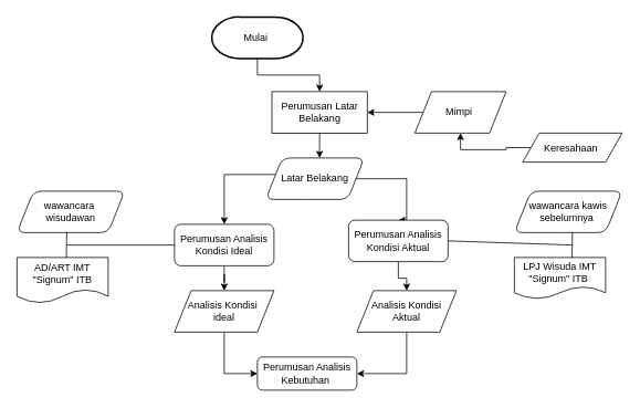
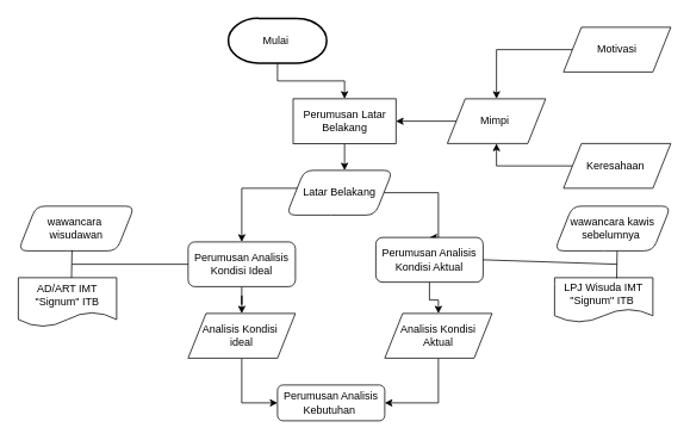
  <mxCell id="0" />
  <mxCell id="1" parent="0" />
  <mxCell id="2" style="edgeStyle=orthogonalEdgeStyle;rounded=0;orthogonalLoop=1;jettySize=auto;html=1;entryX=0.5;entryY=0;entryDx=0;entryDy=0;" edge="1" parent="1" source="3" target="5"><mxGeometry relative="1" as="geometry" /></mxCell>
  <mxCell id="3" value="Mulai&amp;nbsp;" style="strokeWidth=2;html=1;shape=mxgraph.flowchart.terminator;whiteSpace=wrap;" vertex="1" parent="1"><mxGeometry x="255" y="20" width="110" height="50" as="geometry" /></mxCell>
  <mxCell id="4" style="edgeStyle=orthogonalEdgeStyle;rounded=0;orthogonalLoop=1;jettySize=auto;html=1;" edge="1" parent="1" source="5"><mxGeometry relative="1" as="geometry"><mxPoint x="385" y="190" as="targetPoint" /></mxGeometry></mxCell>
  <mxCell id="5" value="Perumusan Latar Belakang" style="rounded=0;whiteSpace=wrap;html=1;" vertex="1" parent="1"><mxGeometry x="327.5" y="110" width="115" height="50" as="geometry" /></mxCell>
  <mxCell id="6" style="edgeStyle=orthogonalEdgeStyle;rounded=0;orthogonalLoop=1;jettySize=auto;html=1;exitX=0;exitY=0.5;exitDx=0;exitDy=0;entryX=1;entryY=0.5;entryDx=0;entryDy=0;" edge="1" parent="1" source="7" target="5"><mxGeometry relative="1" as="geometry" /></mxCell>
  <mxCell id="7" value="Mimpi&amp;nbsp;" style="shape=parallelogram;perimeter=parallelogramPerimeter;whiteSpace=wrap;html=1;fixedSize=1;" vertex="1" parent="1"><mxGeometry x="500" y="110" width="110" height="50" as="geometry" /></mxCell>
+ <mxCell id="8" style="edgeStyle=orthogonalEdgeStyle;rounded=0;orthogonalLoop=1;jettySize=auto;html=1;exitX=0;exitY=0.5;exitDx=0;exitDy=0;entryX=0.5;entryY=0;entryDx=0;entryDy=0;" edge="1" parent="1" source="9" target="7"><mxGeometry relative="1" as="geometry" /></mxCell>
+ <mxCell id="9" value="Motivasi" style="shape=parallelogram;perimeter=parallelogramPerimeter;whiteSpace=wrap;html=1;fixedSize=1;" vertex="1" parent="1"><mxGeometry x="630" y="30" width="120" height="50" as="geometry" /></mxCell>
  <mxCell id="10" style="edgeStyle=orthogonalEdgeStyle;rounded=0;orthogonalLoop=1;jettySize=auto;html=1;exitX=0;exitY=0.5;exitDx=0;exitDy=0;entryX=0.5;entryY=1;entryDx=0;entryDy=0;" edge="1" parent="1" source="11" target="7"><mxGeometry relative="1" as="geometry" /></mxCell>
- <mxCell id="11" value="Keresahaan&amp;nbsp;" style="shape=parallelogram;perimeter=parallelogramPerimeter;whiteSpace=wrap;html=1;fixedSize=1;" vertex="1" parent="1"><mxGeometry x="630" y="160" width="120" height="35" as="geometry" /></mxCell>
+ <mxCell id="11" value="Keresahaan&amp;nbsp;" style="shape=parallelogram;perimeter=parallelogramPerimeter;whiteSpace=wrap;html=1;fixedSize=1;" vertex="1" parent="1"><mxGeometry x="630" y="160" width="120" height="50" as="geometry" /></mxCell>
  <mxCell id="12" style="edgeStyle=orthogonalEdgeStyle;rounded=0;orthogonalLoop=1;jettySize=auto;html=1;exitX=1;exitY=0.5;exitDx=0;exitDy=0;entryX=0.5;entryY=0;entryDx=0;entryDy=0;" edge="1" parent="1" source="14" target="16"><mxGeometry relative="1" as="geometry"><mxPoint x="490" y="260" as="targetPoint" /><Array as="points"><mxPoint x="490" y="215" /></Array></mxGeometry></mxCell>
  <mxCell id="13" style="edgeStyle=orthogonalEdgeStyle;rounded=0;orthogonalLoop=1;jettySize=auto;html=1;entryX=0.5;entryY=0;entryDx=0;entryDy=0;" edge="1" parent="1" source="14" target="18"><mxGeometry relative="1" as="geometry"><mxPoint x="270" y="250" as="targetPoint" /><Array as="points"><mxPoint x="270" y="210" /></Array></mxGeometry></mxCell>
  <mxCell id="14" value="Latar Belakang" style="shape=parallelogram;perimeter=parallelogramPerimeter;whiteSpace=wrap;html=1;fixedSize=1;rotation=0;rounded=1;" vertex="1" parent="1"><mxGeometry x="320" y="190" width="119" height="50" as="geometry" /></mxCell>
  <mxCell id="15" style="edgeStyle=orthogonalEdgeStyle;rounded=0;orthogonalLoop=1;jettySize=auto;html=1;exitX=0.5;exitY=1;exitDx=0;exitDy=0;" edge="1" parent="1" source="16" target="20"><mxGeometry relative="1" as="geometry" /></mxCell>
  <mxCell id="16" value="Perumusan Analisis Kondisi Aktual" style="rounded=1;whiteSpace=wrap;html=1;" vertex="1" parent="1"><mxGeometry x="420" y="265" width="120" height="50" as="geometry" /></mxCell>
  <mxCell id="17" style="edgeStyle=orthogonalEdgeStyle;rounded=0;orthogonalLoop=1;jettySize=auto;html=1;entryX=0.5;entryY=0;entryDx=0;entryDy=0;" edge="1" parent="1" source="18" target="22"><mxGeometry relative="1" as="geometry" /></mxCell>
  <mxCell id="18" value="Perumusan Analisis Kondisi Ideal" style="rounded=1;whiteSpace=wrap;html=1;" vertex="1" parent="1"><mxGeometry x="210" y="270" width="120" height="50" as="geometry" /></mxCell>
  <mxCell id="19" style="edgeStyle=orthogonalEdgeStyle;rounded=0;orthogonalLoop=1;jettySize=auto;html=1;exitX=0.5;exitY=1;exitDx=0;exitDy=0;entryX=1;entryY=0.5;entryDx=0;entryDy=0;" edge="1" parent="1" source="20" target="23"><mxGeometry relative="1" as="geometry" /></mxCell>
  <mxCell id="20" value="Analisis Kondisi Aktual" style="shape=parallelogram;perimeter=parallelogramPerimeter;whiteSpace=wrap;html=1;fixedSize=1;" vertex="1" parent="1"><mxGeometry x="430" y="350" width="120" height="50" as="geometry" /></mxCell>
  <mxCell id="21" style="edgeStyle=orthogonalEdgeStyle;rounded=0;orthogonalLoop=1;jettySize=auto;html=1;exitX=0.5;exitY=1;exitDx=0;exitDy=0;entryX=0;entryY=0.5;entryDx=0;entryDy=0;" edge="1" parent="1" source="22" target="23"><mxGeometry relative="1" as="geometry" /></mxCell>
  <mxCell id="22" value="Analisis Kondisi&amp;nbsp;&lt;br&gt;ideal" style="shape=parallelogram;perimeter=parallelogramPerimeter;whiteSpace=wrap;html=1;fixedSize=1;" vertex="1" parent="1"><mxGeometry x="210" y="350" width="120" height="50" as="geometry" /></mxCell>
  <mxCell id="23" value="Perumusan Analisis Kebutuhan&amp;nbsp;" style="rounded=1;whiteSpace=wrap;html=1;" vertex="1" parent="1"><mxGeometry x="310" y="430" width="120" height="40" as="geometry" /></mxCell>
  <mxCell id="24" value="wawancara kawis sebelumnya&amp;nbsp;" style="shape=parallelogram;perimeter=parallelogramPerimeter;whiteSpace=wrap;html=1;fixedSize=1;rotation=0;rounded=1;" vertex="1" parent="1"><mxGeometry x="620" y="230" width="130" height="50" as="geometry" /></mxCell>
  <mxCell id="25" value="LPJ Wisuda IMT &quot;Signum&quot; ITB&amp;nbsp;" style="shape=document;whiteSpace=wrap;html=1;boundedLbl=1;" vertex="1" parent="1"><mxGeometry x="620" y="310" width="110" height="50" as="geometry" /></mxCell>
  <mxCell id="26" value="" style="endArrow=none;html=1;rounded=0;exitX=1;exitY=0.5;exitDx=0;exitDy=0;" edge="1" parent="1" source="16"><mxGeometry width="50" height="50" relative="1" as="geometry"><mxPoint x="470" y="310" as="sourcePoint" /><mxPoint x="690" y="295" as="targetPoint" /></mxGeometry></mxCell>
  <mxCell id="27" value="" style="endArrow=none;html=1;rounded=0;exitX=0.632;exitY=0.013;exitDx=0;exitDy=0;exitPerimeter=0;" edge="1" parent="1" source="25"><mxGeometry width="50" height="50" relative="1" as="geometry"><mxPoint x="690" y="300" as="sourcePoint" /><mxPoint x="690" y="280" as="targetPoint" /></mxGeometry></mxCell>
  <mxCell id="28" value="wawancara&amp;nbsp;&lt;br&gt;wisudawan" style="shape=parallelogram;perimeter=parallelogramPerimeter;whiteSpace=wrap;html=1;fixedSize=1;rotation=0;rounded=1;" vertex="1" parent="1"><mxGeometry x="20" y="230" width="130" height="50" as="geometry" /></mxCell>
  <mxCell id="29" value="AD/ART IMT &quot;Signum&quot; ITB" style="shape=document;whiteSpace=wrap;html=1;boundedLbl=1;" vertex="1" parent="1"><mxGeometry x="20" y="310" width="110" height="55" as="geometry" /></mxCell>
  <mxCell id="30" value="" style="endArrow=none;html=1;rounded=0;entryX=0;entryY=0.5;entryDx=0;entryDy=0;" edge="1" parent="1" target="18"><mxGeometry width="50" height="50" relative="1" as="geometry"><mxPoint x="80" y="295" as="sourcePoint" /><mxPoint x="360" y="320" as="targetPoint" /></mxGeometry></mxCell>
  <mxCell id="31" value="" style="endArrow=none;html=1;rounded=0;exitX=0.462;exitY=0.989;exitDx=0;exitDy=0;entryX=0.541;entryY=0;entryDx=0;entryDy=0;entryPerimeter=0;exitPerimeter=0;" edge="1" parent="1" source="28" target="29"><mxGeometry width="50" height="50" relative="1" as="geometry"><mxPoint x="290" y="380" as="sourcePoint" /><mxPoint x="340" y="330" as="targetPoint" /></mxGeometry></mxCell>
